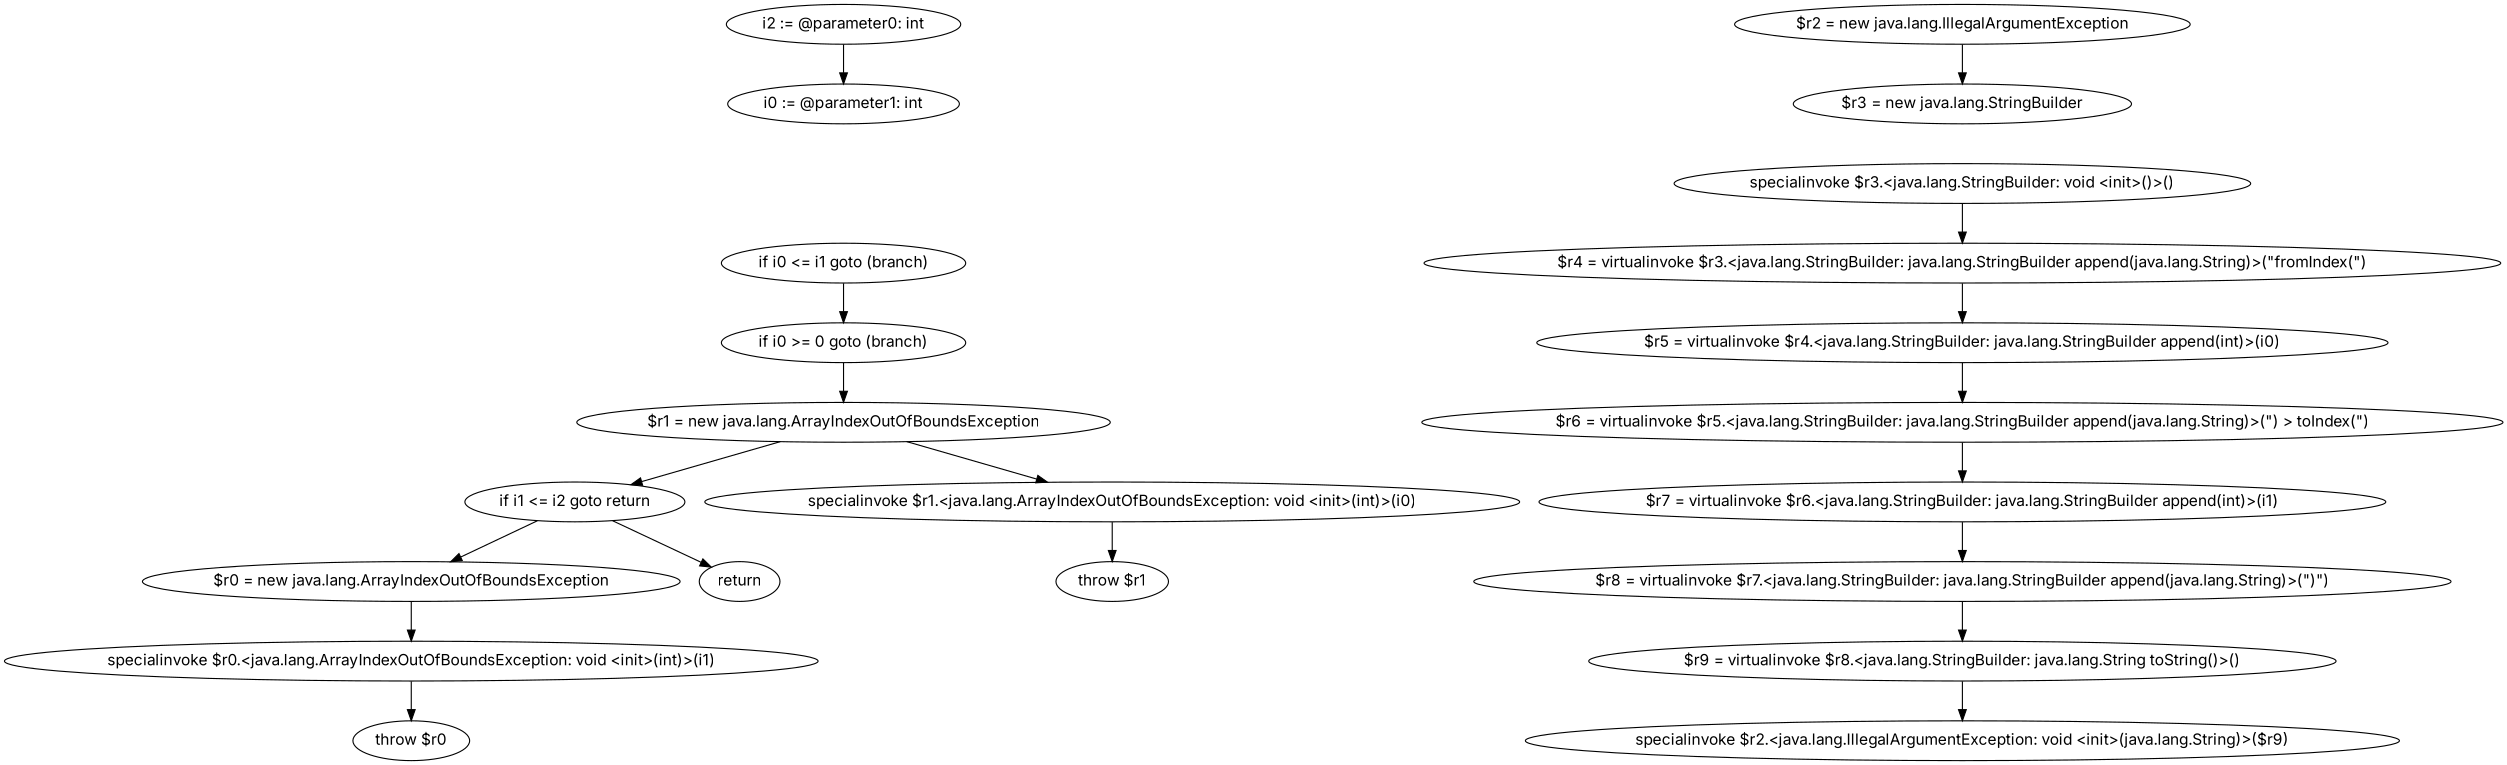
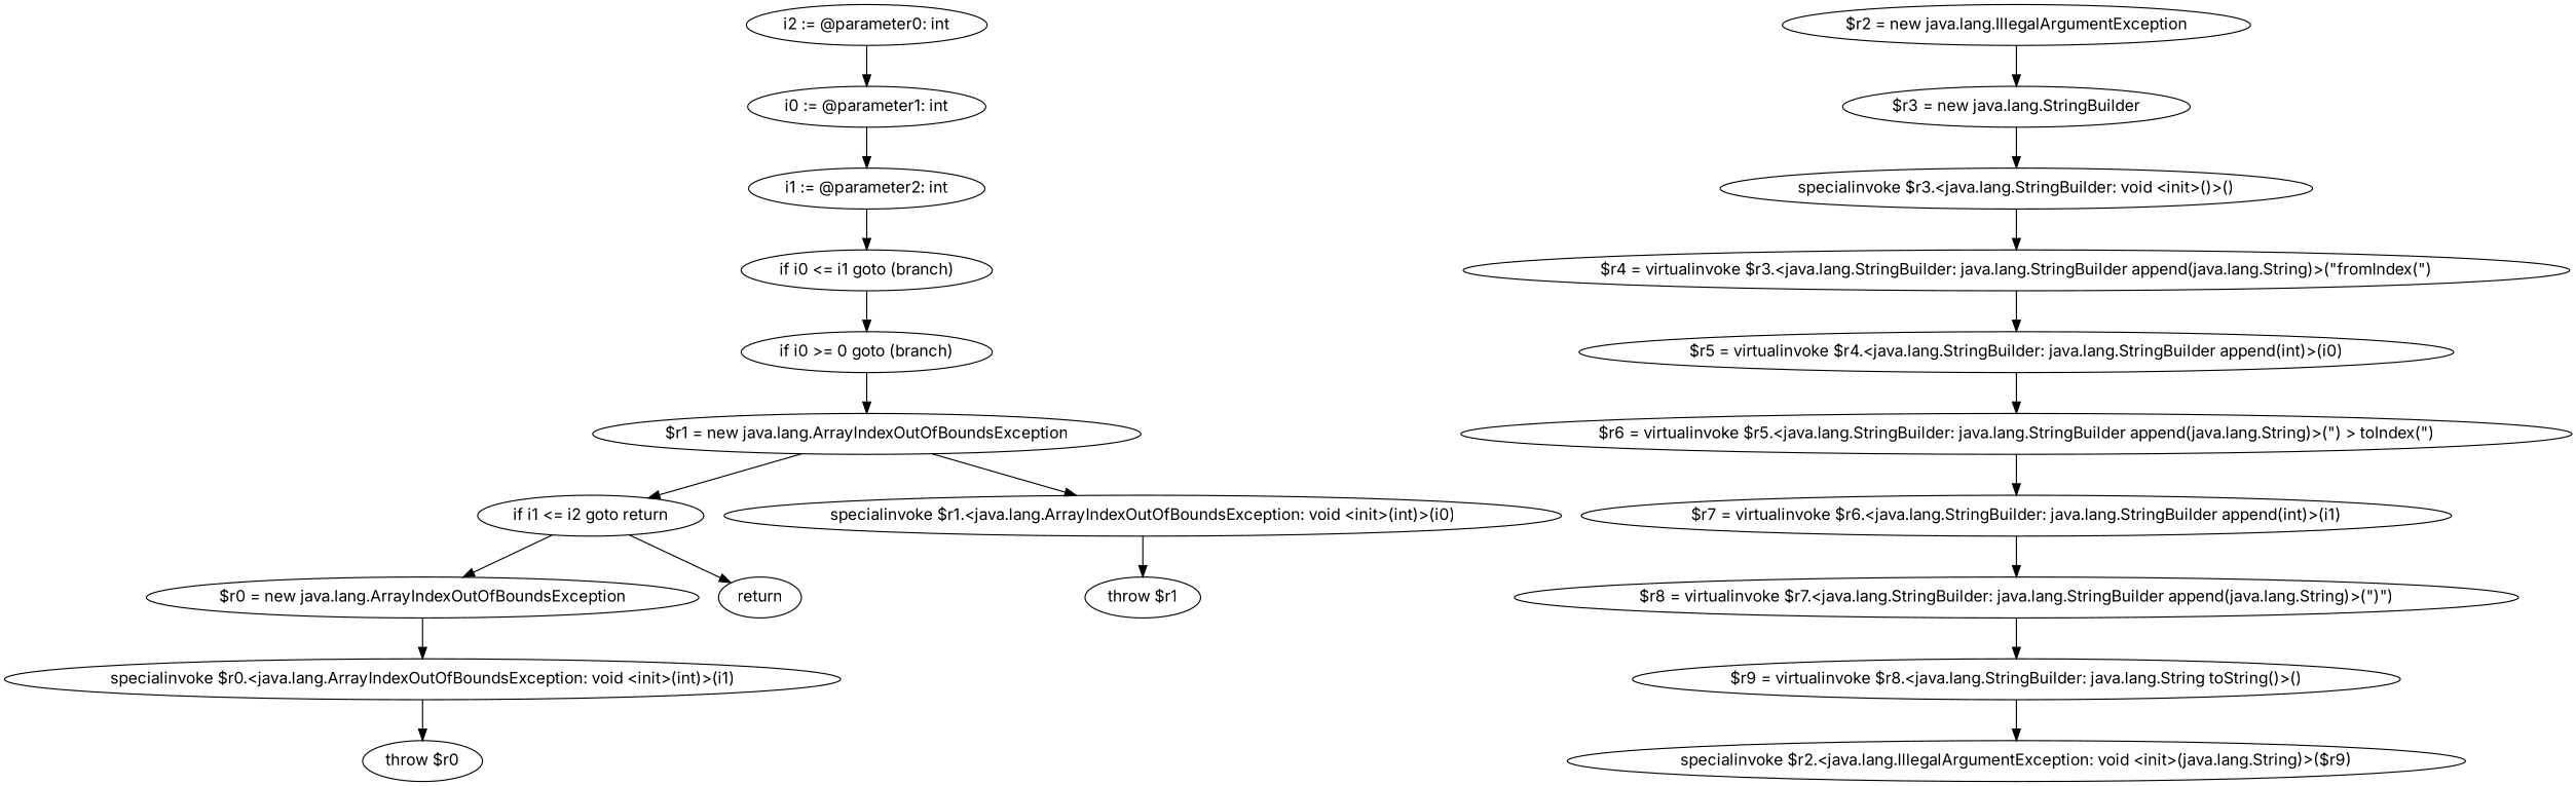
  digraph {
    fontname=Inter
    node [fontname=Inter]
    edge [fontname=Inter]
    "i2 := @parameter0: int"
    "i0 := @parameter1: int"
+   "i1 := @parameter2: int"
    "if i0 <= i1 goto (branch)"
    "if i0 >= 0 goto (branch)"
    "$r2 = new java.lang.IllegalArgumentException"
    "$r3 = new java.lang.StringBuilder"
    "$r1 = new java.lang.ArrayIndexOutOfBoundsException"
    "specialinvoke $r3.<java.lang.StringBuilder: void <init>()>()"
    "$r4 = virtualinvoke $r3.<java.lang.StringBuilder: java.lang.StringBuilder append(java.lang.String)>(\"fromIndex(\")"
    "$r5 = virtualinvoke $r4.<java.lang.StringBuilder: java.lang.StringBuilder append(int)>(i0)"
    "$r6 = virtualinvoke $r5.<java.lang.StringBuilder: java.lang.StringBuilder append(java.lang.String)>(\") > toIndex(\")"
    "$r7 = virtualinvoke $r6.<java.lang.StringBuilder: java.lang.StringBuilder append(int)>(i1)"
    "$r8 = virtualinvoke $r7.<java.lang.StringBuilder: java.lang.StringBuilder append(java.lang.String)>(\")\")"
    "$r9 = virtualinvoke $r8.<java.lang.StringBuilder: java.lang.String toString()>()"
    "specialinvoke $r2.<java.lang.IllegalArgumentException: void <init>(java.lang.String)>($r9)"
    "if i1 <= i2 goto return"
    "specialinvoke $r1.<java.lang.ArrayIndexOutOfBoundsException: void <init>(int)>(i0)"
    "$r0 = new java.lang.ArrayIndexOutOfBoundsException"
    return
    "throw $r1"
    "specialinvoke $r0.<java.lang.ArrayIndexOutOfBoundsException: void <init>(int)>(i1)"
    "throw $r0"
    "i2 := @parameter0: int" -> "i0 := @parameter1: int"
+   "i0 := @parameter1: int" -> "i1 := @parameter2: int"
+   "i1 := @parameter2: int" -> "if i0 <= i1 goto (branch)"
    "if i0 <= i1 goto (branch)" -> "if i0 >= 0 goto (branch)"
    "if i0 >= 0 goto (branch)" -> "$r1 = new java.lang.ArrayIndexOutOfBoundsException"
    "$r2 = new java.lang.IllegalArgumentException" -> "$r3 = new java.lang.StringBuilder"
+   "$r3 = new java.lang.StringBuilder" -> "specialinvoke $r3.<java.lang.StringBuilder: void <init>()>()"
    "$r1 = new java.lang.ArrayIndexOutOfBoundsException" -> "if i1 <= i2 goto return"
    "$r1 = new java.lang.ArrayIndexOutOfBoundsException" -> "specialinvoke $r1.<java.lang.ArrayIndexOutOfBoundsException: void <init>(int)>(i0)"
    "specialinvoke $r3.<java.lang.StringBuilder: void <init>()>()" -> "$r4 = virtualinvoke $r3.<java.lang.StringBuilder: java.lang.StringBuilder append(java.lang.String)>(\"fromIndex(\")"
    "$r4 = virtualinvoke $r3.<java.lang.StringBuilder: java.lang.StringBuilder append(java.lang.String)>(\"fromIndex(\")" -> "$r5 = virtualinvoke $r4.<java.lang.StringBuilder: java.lang.StringBuilder append(int)>(i0)"
    "$r5 = virtualinvoke $r4.<java.lang.StringBuilder: java.lang.StringBuilder append(int)>(i0)" -> "$r6 = virtualinvoke $r5.<java.lang.StringBuilder: java.lang.StringBuilder append(java.lang.String)>(\") > toIndex(\")"
    "$r6 = virtualinvoke $r5.<java.lang.StringBuilder: java.lang.StringBuilder append(java.lang.String)>(\") > toIndex(\")" -> "$r7 = virtualinvoke $r6.<java.lang.StringBuilder: java.lang.StringBuilder append(int)>(i1)"
    "$r7 = virtualinvoke $r6.<java.lang.StringBuilder: java.lang.StringBuilder append(int)>(i1)" -> "$r8 = virtualinvoke $r7.<java.lang.StringBuilder: java.lang.StringBuilder append(java.lang.String)>(\")\")"
    "$r8 = virtualinvoke $r7.<java.lang.StringBuilder: java.lang.StringBuilder append(java.lang.String)>(\")\")" -> "$r9 = virtualinvoke $r8.<java.lang.StringBuilder: java.lang.String toString()>()"
    "$r9 = virtualinvoke $r8.<java.lang.StringBuilder: java.lang.String toString()>()" -> "specialinvoke $r2.<java.lang.IllegalArgumentException: void <init>(java.lang.String)>($r9)"
    "if i1 <= i2 goto return" -> "$r0 = new java.lang.ArrayIndexOutOfBoundsException"
    "if i1 <= i2 goto return" -> return
    "specialinvoke $r1.<java.lang.ArrayIndexOutOfBoundsException: void <init>(int)>(i0)" -> "throw $r1"
    "$r0 = new java.lang.ArrayIndexOutOfBoundsException" -> "specialinvoke $r0.<java.lang.ArrayIndexOutOfBoundsException: void <init>(int)>(i1)"
    "specialinvoke $r0.<java.lang.ArrayIndexOutOfBoundsException: void <init>(int)>(i1)" -> "throw $r0"
  }
